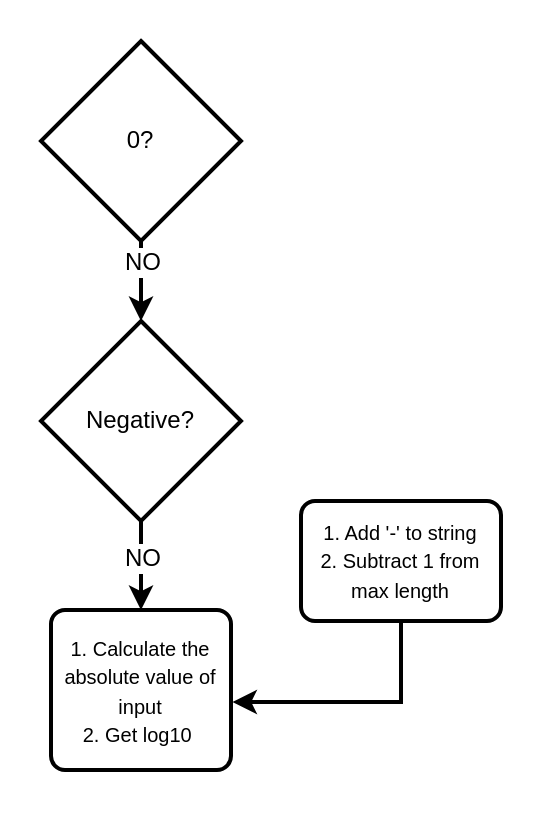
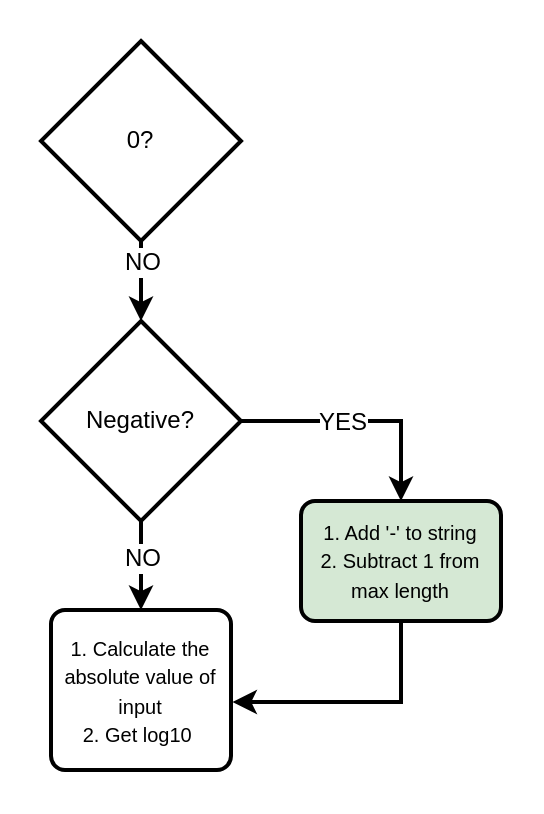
  <mxCell id="0" />
  <mxCell id="1" parent="0" />
  <mxCell id="2" style="edgeStyle=orthogonalEdgeStyle;rounded=0;orthogonalLoop=1;jettySize=auto;html=1;entryX=0.5;entryY=0;entryDx=0;entryDy=0;entryPerimeter=0;strokeWidth=2;" edge="1" parent="1" source="4" target="9"><mxGeometry relative="1" as="geometry" /></mxCell>
  <mxCell id="3" value="&lt;font style=&quot;font-size: 12px;&quot;&gt;NO&lt;/font&gt;" style="edgeLabel;html=1;align=center;verticalAlign=middle;resizable=0;points=[];" vertex="1" connectable="0" parent="2"><mxGeometry x="-0.05" y="1" relative="1" as="geometry"><mxPoint x="-1" y="-9" as="offset" /></mxGeometry></mxCell>
  <mxCell id="4" value="0?" style="strokeWidth=2;html=1;shape=mxgraph.flowchart.decision;whiteSpace=wrap;" vertex="1" parent="1"><mxGeometry x="20" y="20" width="100" height="100" as="geometry" /></mxCell>
  <mxCell id="5" style="edgeStyle=orthogonalEdgeStyle;rounded=0;orthogonalLoop=1;jettySize=auto;html=1;entryX=0.5;entryY=0;entryDx=0;entryDy=0;strokeWidth=2;" edge="1" parent="1" source="9" target="12"><mxGeometry relative="1" as="geometry"><mxPoint x="70" y="300" as="targetPoint" /></mxGeometry></mxCell>
  <mxCell id="6" value="&lt;font style=&quot;font-size: 12px;&quot;&gt;NO&lt;/font&gt;" style="edgeLabel;html=1;align=center;verticalAlign=middle;resizable=0;points=[];" vertex="1" connectable="0" parent="5"><mxGeometry x="-0.2" relative="1" as="geometry"><mxPoint as="offset" /></mxGeometry></mxCell>
+ <mxCell id="7" style="edgeStyle=orthogonalEdgeStyle;rounded=0;orthogonalLoop=1;jettySize=auto;html=1;entryX=0.5;entryY=0;entryDx=0;entryDy=0;strokeWidth=2;fontSize=10;" edge="1" parent="1" source="9" target="11"><mxGeometry relative="1" as="geometry" /></mxCell>
+ <mxCell id="8" value="&lt;font style=&quot;font-size: 12px;&quot;&gt;YES&lt;/font&gt;" style="edgeLabel;html=1;align=center;verticalAlign=middle;resizable=0;points=[];fontSize=10;" vertex="1" connectable="0" parent="7"><mxGeometry x="-0.25" y="5" relative="1" as="geometry"><mxPoint x="5" y="5" as="offset" /></mxGeometry></mxCell>
  <mxCell id="9" value="Negative?" style="strokeWidth=2;html=1;shape=mxgraph.flowchart.decision;whiteSpace=wrap;" vertex="1" parent="1"><mxGeometry x="20" y="160" width="100" height="100" as="geometry" /></mxCell>
  <mxCell id="10" style="edgeStyle=orthogonalEdgeStyle;rounded=0;orthogonalLoop=1;jettySize=auto;html=1;entryX=1.008;entryY=0.575;entryDx=0;entryDy=0;entryPerimeter=0;strokeWidth=2;fontSize=10;" edge="1" parent="1" source="11" target="12"><mxGeometry relative="1" as="geometry"><mxPoint x="120" y="350" as="targetPoint" /><Array as="points"><mxPoint x="200" y="350" /></Array></mxGeometry></mxCell>
- <mxCell id="11" value="&lt;font style=&quot;font-size: 10px;&quot;&gt;1. Add '-' to string&lt;br&gt;2. Subtract 1 from max length&lt;/font&gt;" style="rounded=1;whiteSpace=wrap;html=1;absoluteArcSize=1;arcSize=14;strokeWidth=2;" vertex="1" parent="1"><mxGeometry x="150" y="250" width="100" height="60" as="geometry" /></mxCell>
+ <mxCell id="11" value="&lt;font style=&quot;font-size: 10px;&quot;&gt;1. Add '-' to string&lt;br&gt;2. Subtract 1 from max length&lt;/font&gt;" style="rounded=1;whiteSpace=wrap;html=1;absoluteArcSize=1;arcSize=14;strokeWidth=2;fillColor=#d5e8d4;" vertex="1" parent="1"><mxGeometry x="150" y="250" width="100" height="60" as="geometry" /></mxCell>
  <mxCell id="12" value="&lt;font style=&quot;font-size: 10px;&quot;&gt;1. Calculate the absolute value of input&lt;br&gt;2. Get log10&amp;nbsp;&lt;/font&gt;" style="rounded=1;whiteSpace=wrap;html=1;absoluteArcSize=1;arcSize=14;strokeWidth=2;fontSize=12;" vertex="1" parent="1"><mxGeometry x="25" y="304.5" width="90" height="80" as="geometry" /></mxCell>
